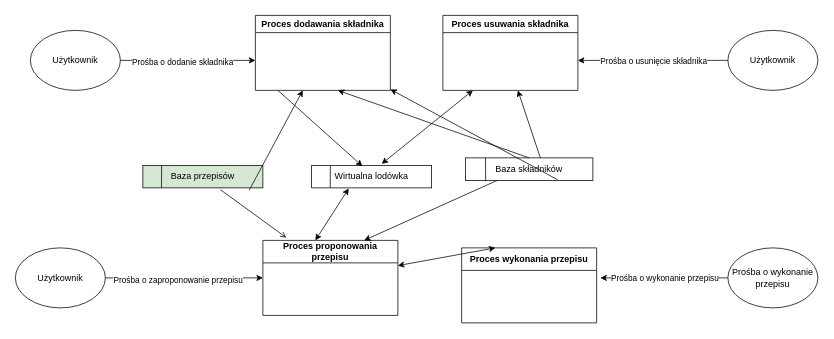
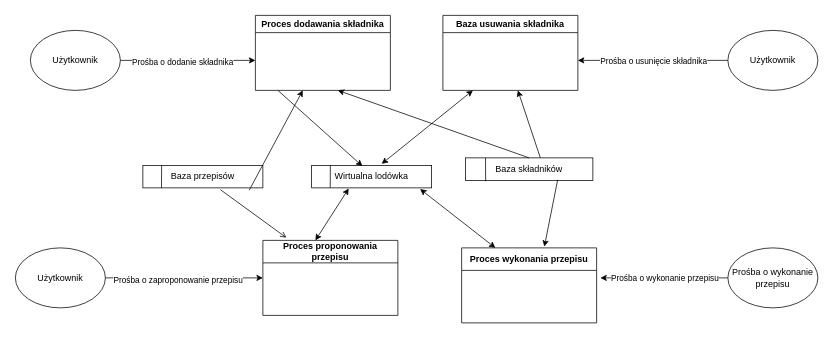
  <mxCell id="0" />
  <mxCell id="1" parent="0" />
  <mxCell id="2" value="Użytkownik" style="ellipse;whiteSpace=wrap;html=1;" vertex="1" parent="1"><mxGeometry x="40" y="40" width="120" height="80" as="geometry" /></mxCell>
  <mxCell id="3" value="" style="endArrow=classic;html=1;rounded=0;exitX=1;exitY=0.5;exitDx=0;exitDy=0;" edge="1" parent="1" source="2"><mxGeometry width="50" height="50" relative="1" as="geometry"><mxPoint x="320" y="400" as="sourcePoint" /><mxPoint x="340" y="80" as="targetPoint" /></mxGeometry></mxCell>
  <mxCell id="4" value="Prośba o dodanie składnika" style="edgeLabel;html=1;align=center;verticalAlign=middle;resizable=0;points=[];" vertex="1" connectable="0" parent="3"><mxGeometry x="-0.089" y="-2" relative="1" as="geometry"><mxPoint as="offset" /></mxGeometry></mxCell>
  <mxCell id="5" value="Proces dodawania składnika" style="swimlane;whiteSpace=wrap;html=1;" vertex="1" parent="1"><mxGeometry x="340" y="20" width="180" height="100" as="geometry" /></mxCell>
  <mxCell id="6" value="Baza składników" style="rounded=0;whiteSpace=wrap;html=1;" vertex="1" parent="1"><mxGeometry x="620" y="210" width="170" height="30" as="geometry" /></mxCell>
  <mxCell id="7" value="" style="endArrow=classic;html=1;rounded=0;exitX=0.5;exitY=0;exitDx=0;exitDy=0;" edge="1" parent="1" source="6"><mxGeometry width="50" height="50" relative="1" as="geometry"><mxPoint x="320" y="400" as="sourcePoint" /><mxPoint x="450" y="120" as="targetPoint" /></mxGeometry></mxCell>
  <mxCell id="8" value="Wirtualna lodówka" style="rounded=0;whiteSpace=wrap;html=1;" vertex="1" parent="1"><mxGeometry x="415" y="220" width="160" height="30" as="geometry" /></mxCell>
  <mxCell id="9" value="" style="endArrow=classic;html=1;rounded=0;entryX=0.423;entryY=0.033;entryDx=0;entryDy=0;entryPerimeter=0;" edge="1" parent="1" target="8"><mxGeometry width="50" height="50" relative="1" as="geometry"><mxPoint x="370" y="120" as="sourcePoint" /><mxPoint x="370" y="350" as="targetPoint" /></mxGeometry></mxCell>
  <mxCell id="10" value="" style="endArrow=none;html=1;rounded=0;entryX=0.156;entryY=0;entryDx=0;entryDy=0;entryPerimeter=0;exitX=0.155;exitY=1;exitDx=0;exitDy=0;exitPerimeter=0;" edge="1" parent="1" source="8" target="8"><mxGeometry width="50" height="50" relative="1" as="geometry"><mxPoint x="500" y="400" as="sourcePoint" /><mxPoint x="550" y="350" as="targetPoint" /></mxGeometry></mxCell>
  <mxCell id="11" value="" style="endArrow=none;html=1;rounded=0;entryX=0.158;entryY=0.004;entryDx=0;entryDy=0;entryPerimeter=0;exitX=0.159;exitY=1.039;exitDx=0;exitDy=0;exitPerimeter=0;" edge="1" parent="1" source="6" target="6"><mxGeometry width="50" height="50" relative="1" as="geometry"><mxPoint x="580" y="270" as="sourcePoint" /><mxPoint x="630" y="220" as="targetPoint" /></mxGeometry></mxCell>
  <mxCell id="12" value="Użytkownik" style="ellipse;whiteSpace=wrap;html=1;" vertex="1" parent="1"><mxGeometry x="970" y="40" width="120" height="80" as="geometry" /></mxCell>
- <mxCell id="13" value="Proces usuwania składnika" style="swimlane;whiteSpace=wrap;html=1;" vertex="1" parent="1"><mxGeometry x="590" y="20" width="180" height="100" as="geometry" /></mxCell>
+ <mxCell id="13" value="Baza usuwania składnika" style="swimlane;whiteSpace=wrap;html=1;" vertex="1" parent="1"><mxGeometry x="590" y="20" width="180" height="100" as="geometry" /></mxCell>
  <mxCell id="14" value="" style="endArrow=classic;html=1;rounded=0;exitX=0;exitY=0.5;exitDx=0;exitDy=0;" edge="1" parent="1" source="12"><mxGeometry width="50" height="50" relative="1" as="geometry"><mxPoint x="770" y="80" as="sourcePoint" /><mxPoint x="770" y="80" as="targetPoint" /></mxGeometry></mxCell>
  <mxCell id="15" value="Prośba o usunięcie składnika" style="edgeLabel;html=1;align=center;verticalAlign=middle;resizable=0;points=[];" vertex="1" connectable="0" parent="14"><mxGeometry relative="1" as="geometry"><mxPoint as="offset" /></mxGeometry></mxCell>
  <mxCell id="16" value="" style="endArrow=classic;html=1;rounded=0;exitX=0.588;exitY=0;exitDx=0;exitDy=0;exitPerimeter=0;" edge="1" parent="1" source="6"><mxGeometry width="50" height="50" relative="1" as="geometry"><mxPoint x="580" y="80" as="sourcePoint" /><mxPoint x="690" y="120" as="targetPoint" /></mxGeometry></mxCell>
  <mxCell id="17" value="" style="endArrow=classic;startArrow=classic;html=1;rounded=0;exitX=0.584;exitY=-0.067;exitDx=0;exitDy=0;exitPerimeter=0;" edge="1" parent="1" source="8"><mxGeometry width="50" height="50" relative="1" as="geometry"><mxPoint x="580" y="80" as="sourcePoint" /><mxPoint x="630" y="120" as="targetPoint" /></mxGeometry></mxCell>
  <mxCell id="18" value="Użytkownik" style="ellipse;whiteSpace=wrap;html=1;" vertex="1" parent="1"><mxGeometry x="20" y="330" width="120" height="80" as="geometry" /></mxCell>
- <mxCell id="19" value="Baza przepisów" style="rounded=0;whiteSpace=wrap;html=1;fillColor=#d5e8d4;" vertex="1" parent="1"><mxGeometry x="190" y="220" width="160" height="30" as="geometry" /></mxCell>
+ <mxCell id="19" value="Baza przepisów" style="rounded=0;whiteSpace=wrap;html=1;" vertex="1" parent="1"><mxGeometry x="190" y="220" width="160" height="30" as="geometry" /></mxCell>
  <mxCell id="20" value="" style="endArrow=none;html=1;rounded=0;entryX=0.156;entryY=0;entryDx=0;entryDy=0;entryPerimeter=0;exitX=0.155;exitY=1;exitDx=0;exitDy=0;exitPerimeter=0;" edge="1" parent="1" source="19" target="19"><mxGeometry width="50" height="50" relative="1" as="geometry"><mxPoint x="290" y="400" as="sourcePoint" /><mxPoint x="340" y="350" as="targetPoint" /></mxGeometry></mxCell>
  <mxCell id="21" value="" style="endArrow=classic;html=1;rounded=0;exitX=1;exitY=0.5;exitDx=0;exitDy=0;" edge="1" parent="1" source="18"><mxGeometry width="50" height="50" relative="1" as="geometry"><mxPoint x="170" y="90" as="sourcePoint" /><mxPoint x="350" y="370" as="targetPoint" /></mxGeometry></mxCell>
  <mxCell id="22" value="Prośba o zaproponowanie przepisu" style="edgeLabel;html=1;align=center;verticalAlign=middle;resizable=0;points=[];" vertex="1" connectable="0" parent="21"><mxGeometry x="-0.089" y="-2" relative="1" as="geometry"><mxPoint as="offset" /></mxGeometry></mxCell>
  <mxCell id="23" value="Proces proponowania przepisu" style="swimlane;whiteSpace=wrap;html=1;startSize=30;" vertex="1" parent="1"><mxGeometry x="350" y="320" width="180" height="100" as="geometry" /></mxCell>
- <mxCell id="24" value="" style="endArrow=classic;html=1;rounded=0;exitX=0.25;exitY=1;exitDx=0;exitDy=0;entryX=0.75;entryY=0;entryDx=0;entryDy=0;" edge="1" parent="1" source="6" target="23"><mxGeometry width="50" height="50" relative="1" as="geometry"><mxPoint x="480" y="320" as="sourcePoint" /><mxPoint x="530" y="270" as="targetPoint" /></mxGeometry></mxCell>
  <mxCell id="25" value="" style="endArrow=open;html=1;rounded=0;entryX=0.174;entryY=-0.036;entryDx=0;entryDy=0;entryPerimeter=0;exitX=0.646;exitY=1.08;exitDx=0;exitDy=0;exitPerimeter=0;" edge="1" parent="1" source="19" target="23"><mxGeometry width="50" height="50" relative="1" as="geometry"><mxPoint x="420" y="320" as="sourcePoint" /><mxPoint x="470" y="270" as="targetPoint" /></mxGeometry></mxCell>
  <mxCell id="26" value="" style="endArrow=classic;startArrow=classic;html=1;rounded=0;entryX=0.309;entryY=1.027;entryDx=0;entryDy=0;entryPerimeter=0;" edge="1" parent="1" target="8"><mxGeometry width="50" height="50" relative="1" as="geometry"><mxPoint x="420" y="320" as="sourcePoint" /><mxPoint x="470" y="270" as="targetPoint" /></mxGeometry></mxCell>
  <mxCell id="27" value="Prośba o wykonanie przepisu" style="ellipse;whiteSpace=wrap;html=1;" vertex="1" parent="1"><mxGeometry x="970" y="330" width="120" height="80" as="geometry" /></mxCell>
  <mxCell id="28" value="Proces wykonania przepisu" style="swimlane;whiteSpace=wrap;html=1;startSize=30;" vertex="1" parent="1"><mxGeometry x="615" y="330" width="180" height="100" as="geometry" /></mxCell>
  <mxCell id="29" value="" style="endArrow=classic;html=1;rounded=0;exitX=0;exitY=0.5;exitDx=0;exitDy=0;" edge="1" parent="1" source="27"><mxGeometry width="50" height="50" relative="1" as="geometry"><mxPoint x="690" y="280" as="sourcePoint" /><mxPoint x="800" y="370" as="targetPoint" /></mxGeometry></mxCell>
  <mxCell id="30" value="Prośba o wykonanie przepisu" style="edgeLabel;html=1;align=center;verticalAlign=middle;resizable=0;points=[];" vertex="1" connectable="0" parent="29"><mxGeometry x="-0.003" y="-1" relative="1" as="geometry"><mxPoint as="offset" /></mxGeometry></mxCell>
- <mxCell id="31" value="" style="endArrow=classic;html=1;rounded=0;exitX=0.724;exitY=0.973;exitDx=0;exitDy=0;exitPerimeter=0;" edge="1" parent="1" source="6" target="5"><mxGeometry width="50" height="50" relative="1" as="geometry"><mxPoint x="570" y="280" as="sourcePoint" /><mxPoint x="620" y="230" as="targetPoint" /></mxGeometry></mxCell>
+ <mxCell id="31" value="" style="endArrow=classic;html=1;rounded=0;entryX=0.613;entryY=-0.016;entryDx=0;entryDy=0;entryPerimeter=0;exitX=0.724;exitY=0.973;exitDx=0;exitDy=0;exitPerimeter=0;" edge="1" parent="1" source="6" target="28"><mxGeometry width="50" height="50" relative="1" as="geometry"><mxPoint x="570" y="280" as="sourcePoint" /><mxPoint x="620" y="230" as="targetPoint" /></mxGeometry></mxCell>
  <mxCell id="32" value="" style="endArrow=classic;html=1;rounded=0;exitX=0.886;exitY=1.107;exitDx=0;exitDy=0;exitPerimeter=0;" edge="1" parent="1" source="19" target="5"><mxGeometry width="50" height="50" relative="1" as="geometry"><mxPoint x="480" y="280" as="sourcePoint" /><mxPoint x="580" y="310" as="targetPoint" /></mxGeometry></mxCell>
- <mxCell id="33" value="" style="endArrow=classic;startArrow=classic;html=1;rounded=0;exitX=0.25;exitY=0;exitDx=0;exitDy=0;" edge="1" parent="1" source="28" target="23"><mxGeometry width="50" height="50" relative="1" as="geometry"><mxPoint x="480" y="280" as="sourcePoint" /><mxPoint x="530" y="230" as="targetPoint" /></mxGeometry></mxCell>
+ <mxCell id="33" value="" style="endArrow=classic;startArrow=classic;html=1;rounded=0;entryX=0.904;entryY=1.053;entryDx=0;entryDy=0;entryPerimeter=0;exitX=0.25;exitY=0;exitDx=0;exitDy=0;" edge="1" parent="1" source="28" target="8"><mxGeometry width="50" height="50" relative="1" as="geometry"><mxPoint x="480" y="280" as="sourcePoint" /><mxPoint x="530" y="230" as="targetPoint" /></mxGeometry></mxCell>
